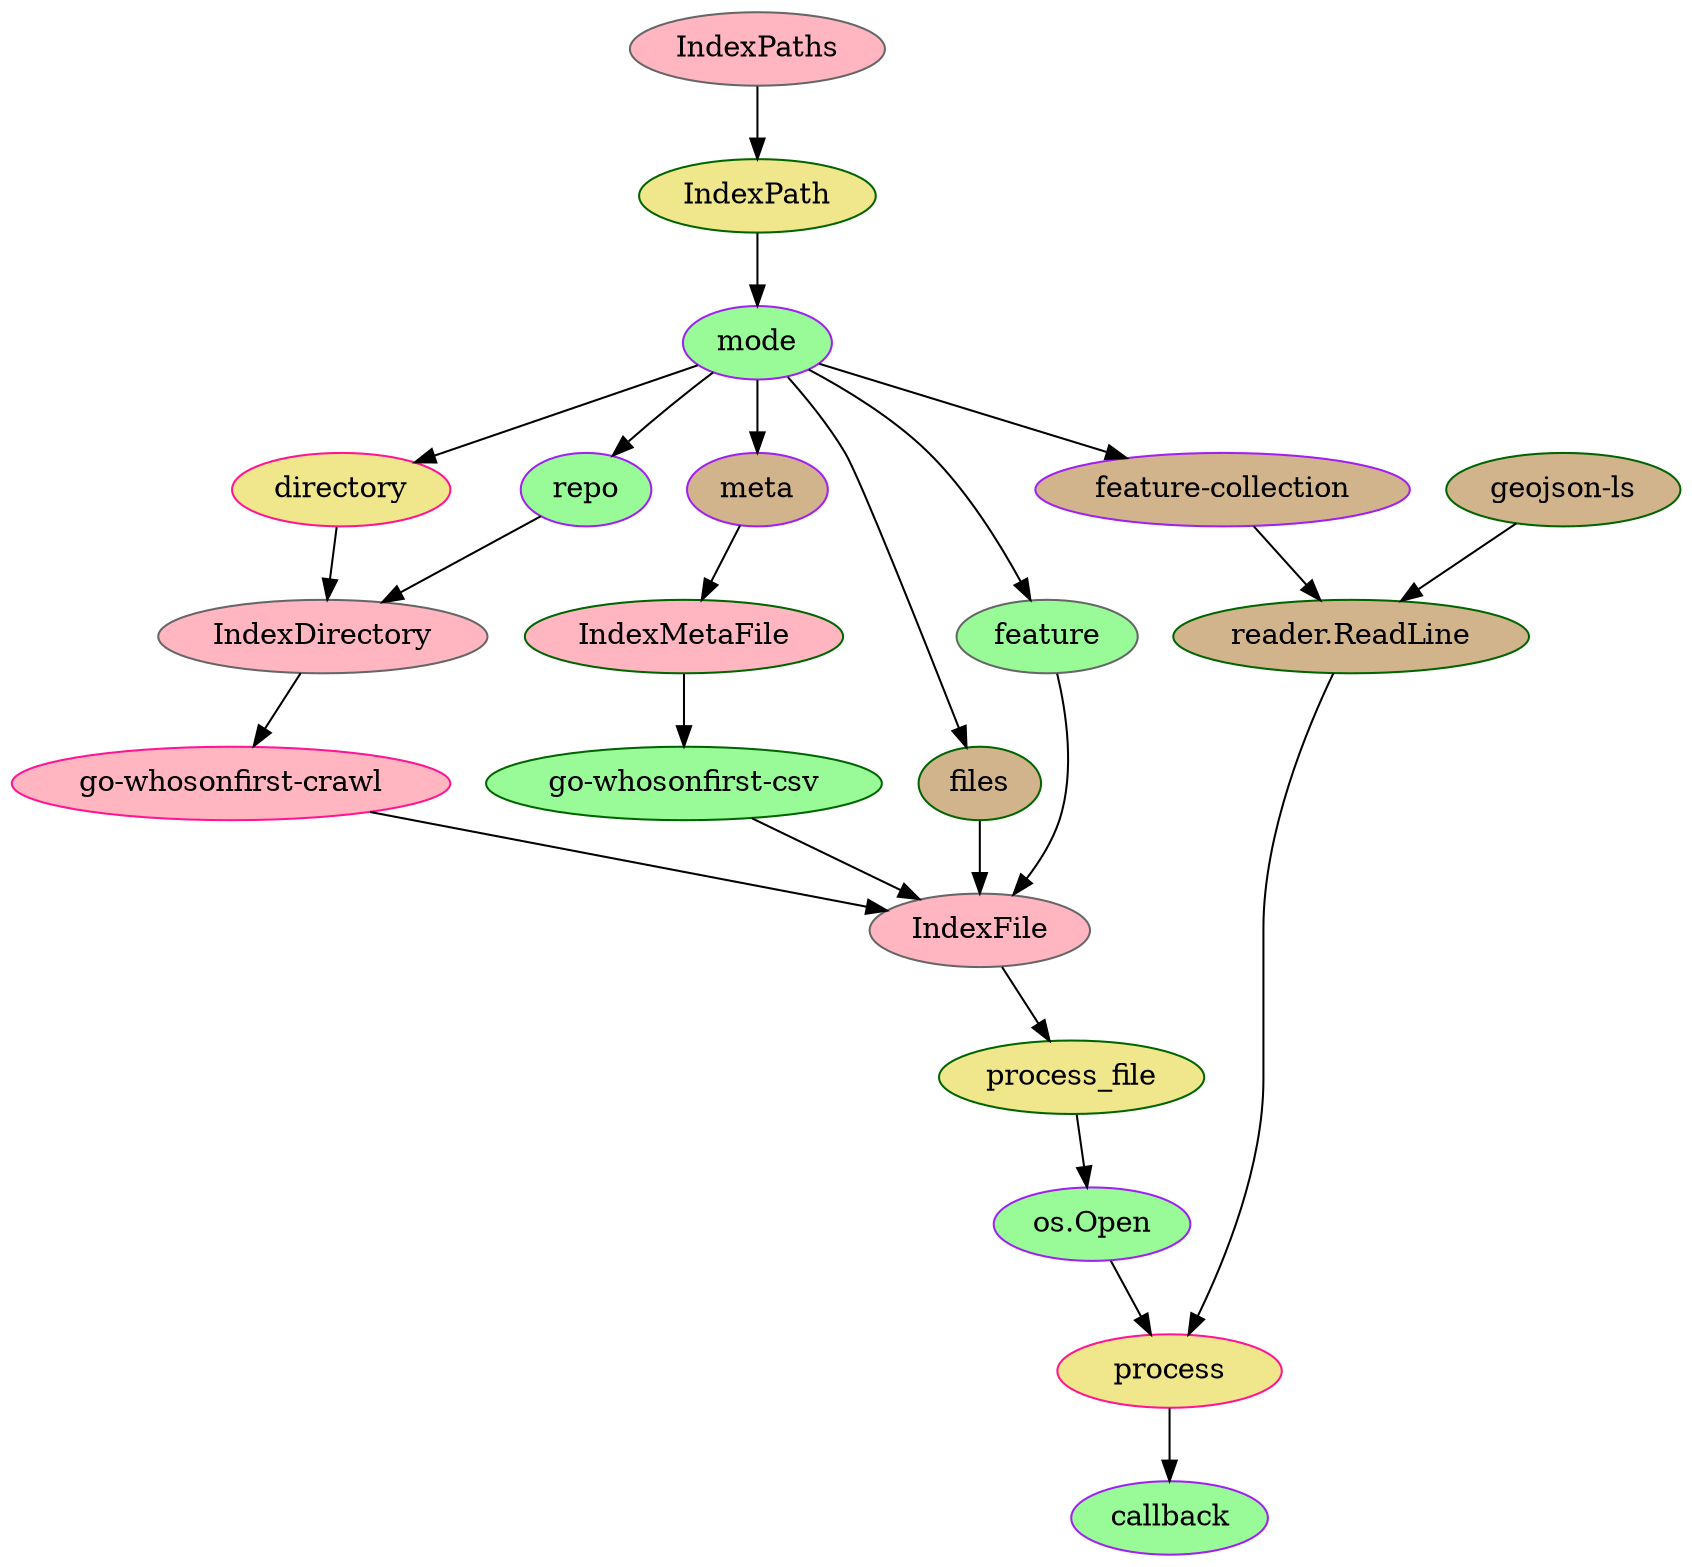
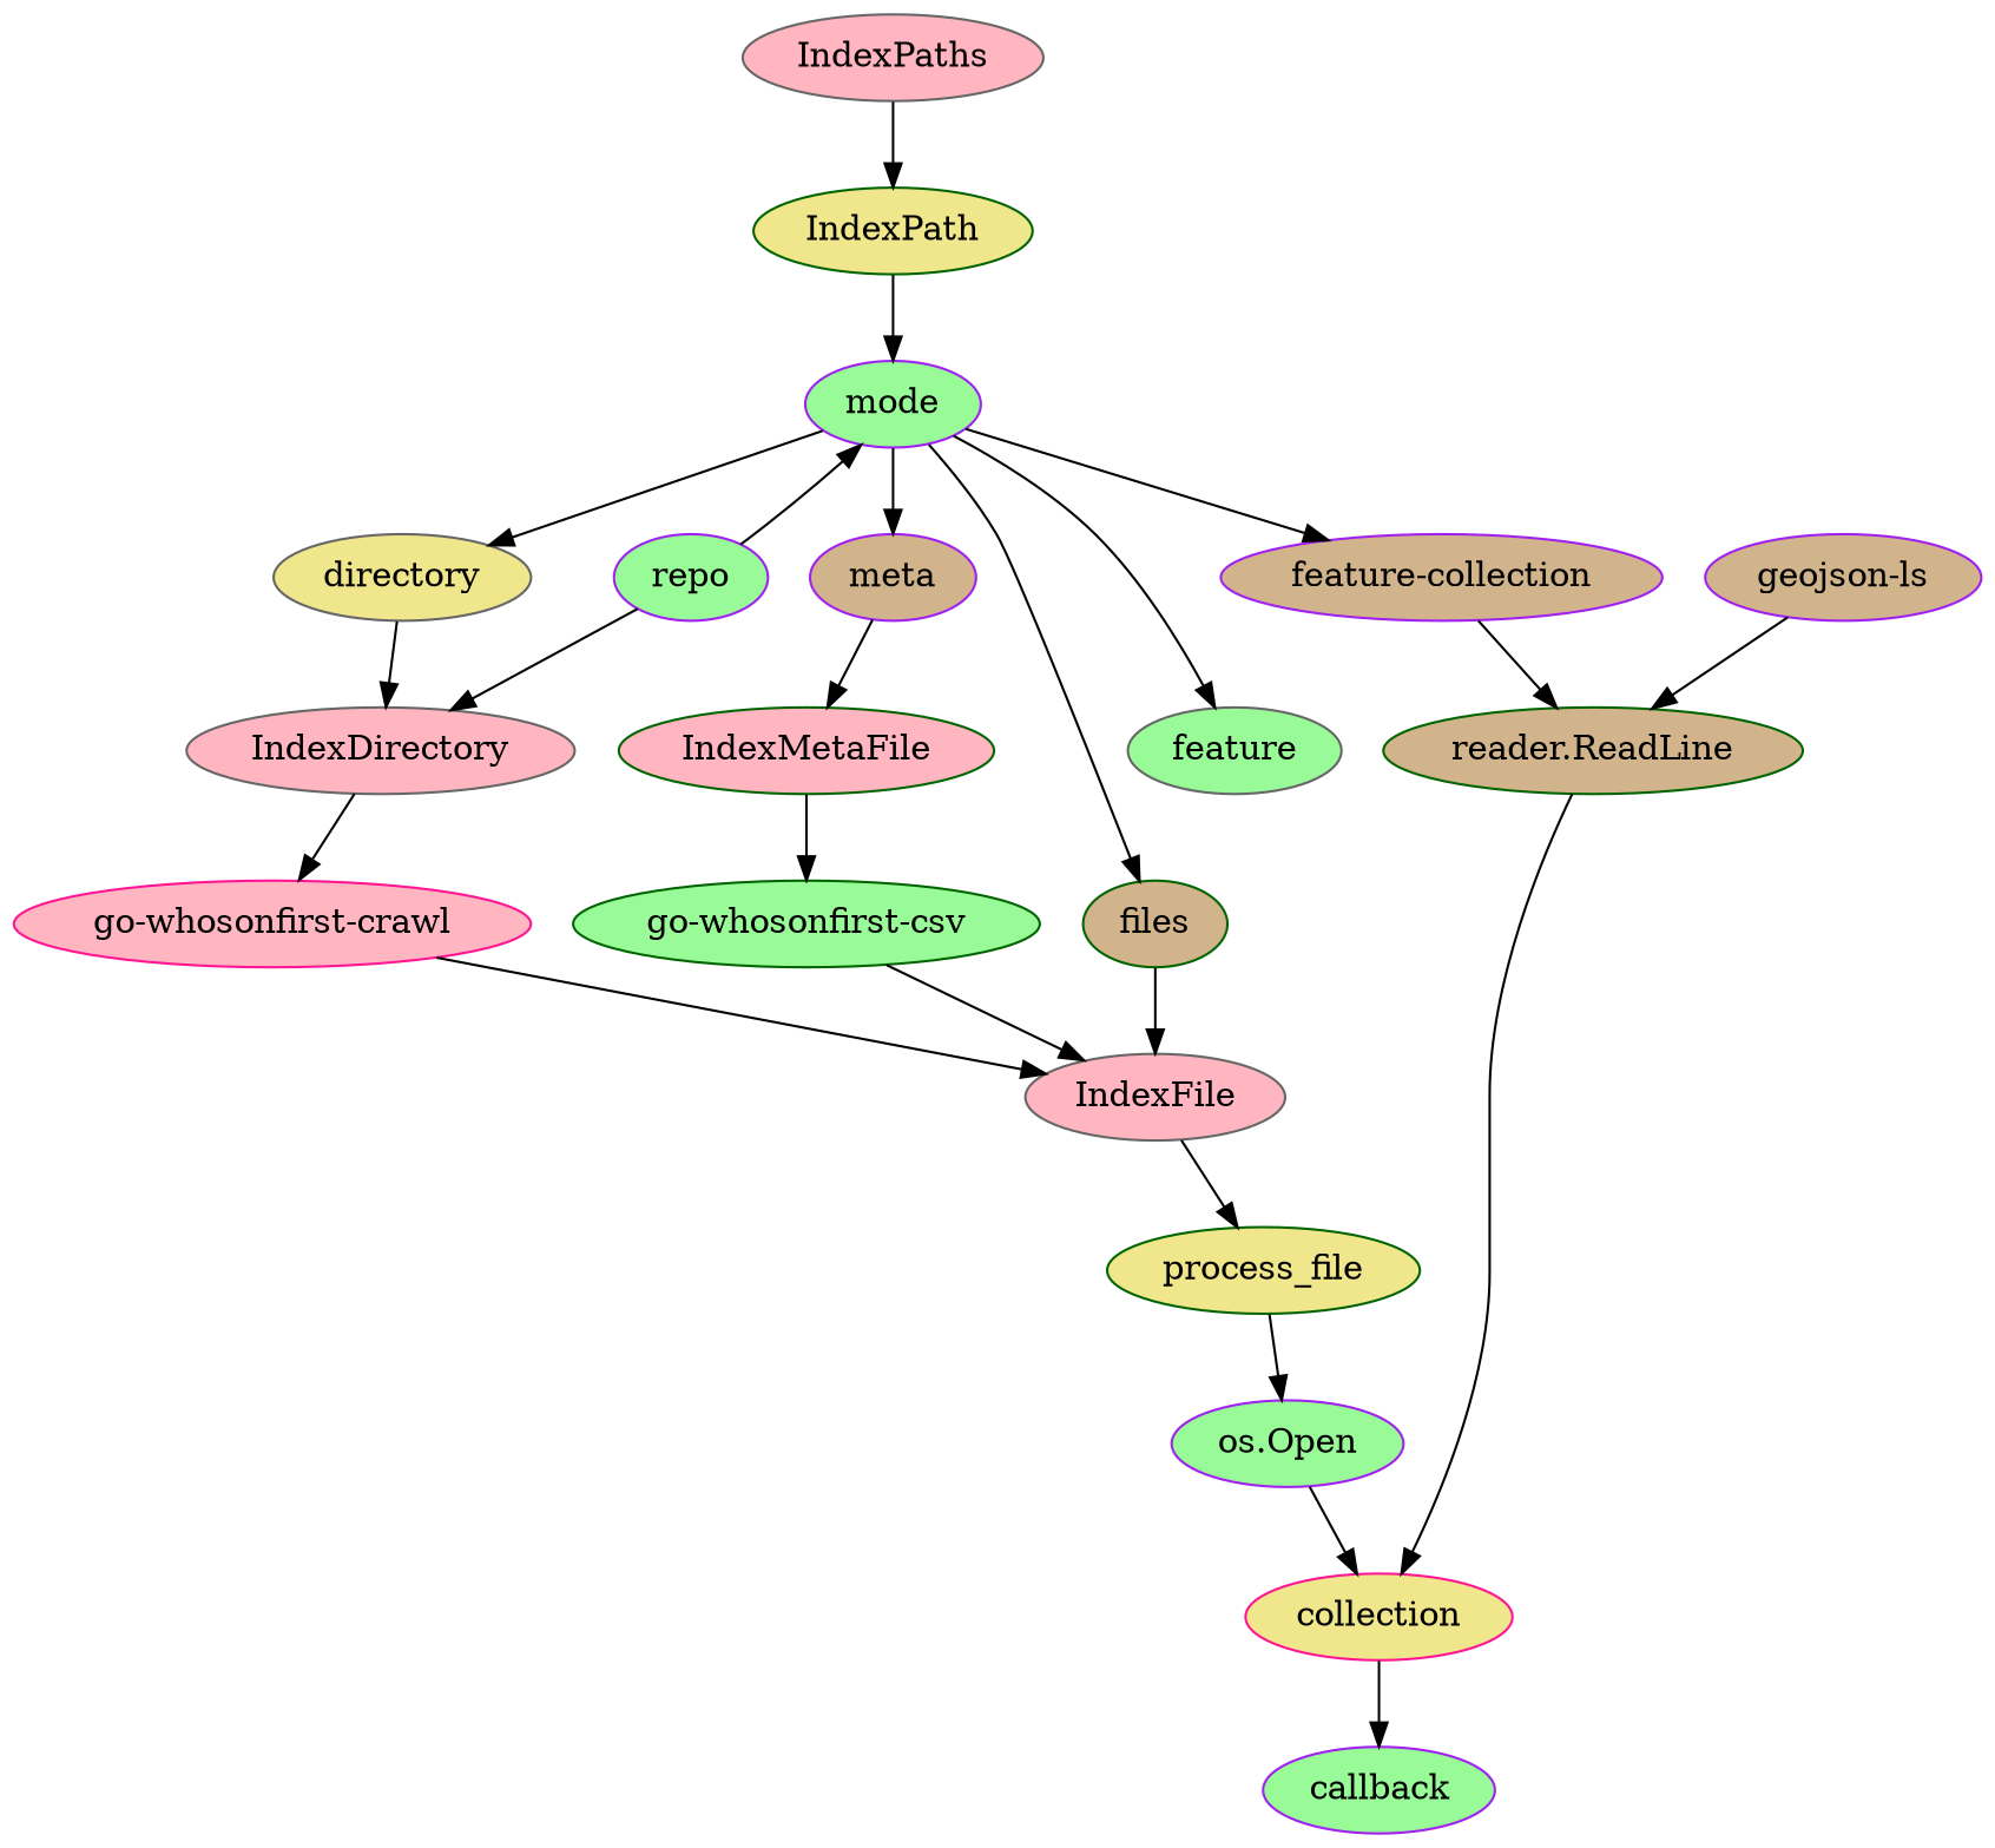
  digraph {
    node [color=darkgreen fillcolor=palegreen style=filled]
    IndexPaths [color=gray40 fillcolor=lightpink]
    IndexPath [fillcolor=khaki]
    mode [color=purple]
-   directory [color=deeppink fillcolor=khaki]
+   directory [color=gray40 fillcolor=khaki]
    repo [color=purple]
    meta [color=purple fillcolor=tan]
    files [fillcolor=tan]
    feature [color=gray40]
    "feature-collection" [color=purple fillcolor=tan]
    IndexDirectory [color=gray40 fillcolor=lightpink]
    IndexMetaFile [fillcolor=lightpink]
    IndexFile [color=gray40 fillcolor=lightpink]
    "reader.ReadLine" [fillcolor=tan]
-   "geojson-ls" [fillcolor=tan]
+   "geojson-ls" [color=purple fillcolor=tan]
    "go-whosonfirst-crawl" [color=deeppink fillcolor=lightpink]
    "go-whosonfirst-csv"
    process_file [fillcolor=khaki]
    "os.Open" [color=purple]
-   process [color=deeppink fillcolor=khaki]
+   process [color=deeppink fillcolor=khaki label=collection]
    callback [color=purple]
    IndexPaths -> IndexPath
    IndexPath -> mode
    mode -> directory
-   mode -> repo
+   repo -> mode
    mode -> meta
    mode -> files
    mode -> feature
    mode -> "feature-collection"
    directory -> IndexDirectory
    repo -> IndexDirectory
    meta -> IndexMetaFile
    files -> IndexFile
-   feature -> IndexFile
    "feature-collection" -> "reader.ReadLine"
    IndexDirectory -> "go-whosonfirst-crawl"
    IndexMetaFile -> "go-whosonfirst-csv"
    IndexFile -> process_file
    "reader.ReadLine" -> process
    "geojson-ls" -> "reader.ReadLine"
    "go-whosonfirst-crawl" -> IndexFile
    "go-whosonfirst-csv" -> IndexFile
    process_file -> "os.Open"
    "os.Open" -> process
    process -> callback
  }
